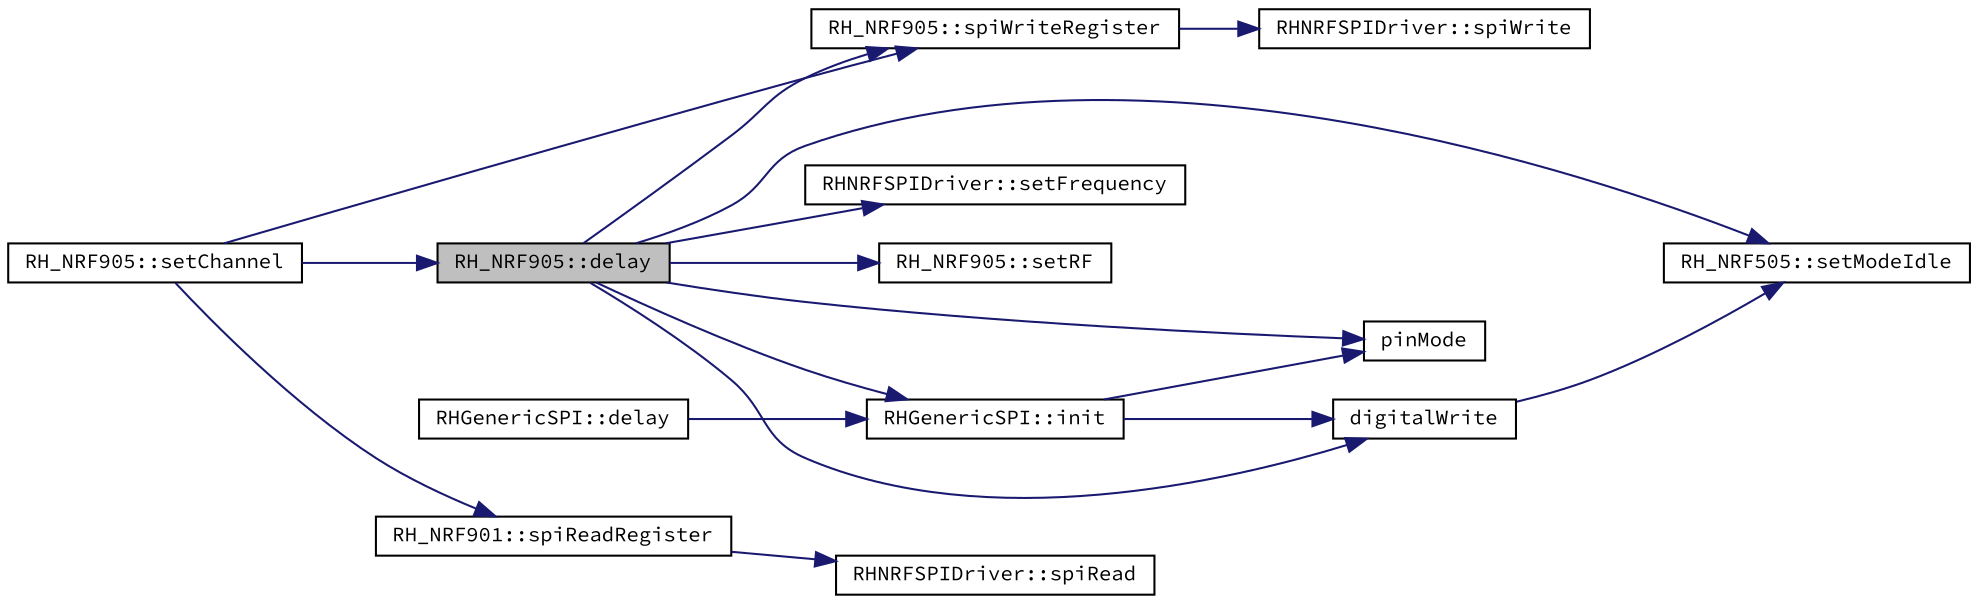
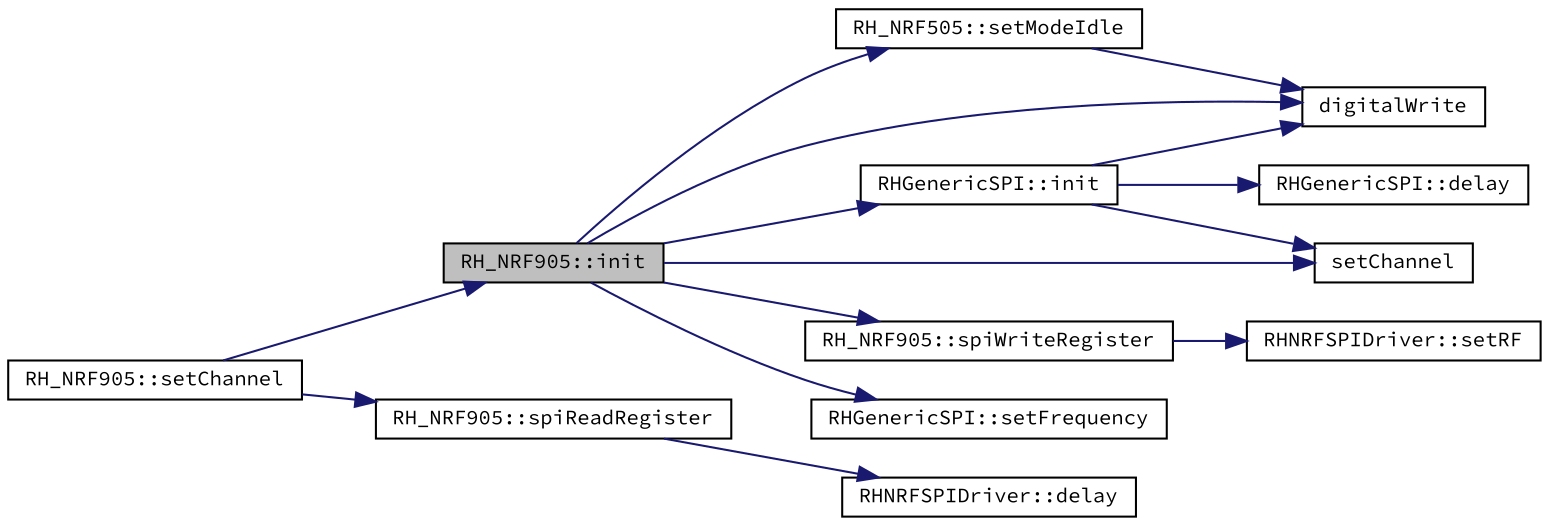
  digraph {
    fontname="Source Code Pro"
    rankdir=LR
    node [color=black fillcolor=white fontname="Source Code Pro" fontsize=10 shape=record style=filled]
    edge [color=midnightblue fontname="Source Code Pro" fontsize=10 labelfontname=Helvetica labelfontsize=10 style=solid]
-   n1 [fillcolor=grey75 fontcolor=black height=0.2 label="RH_NRF905::delay" width=0.4]
+   n1 [fillcolor=grey75 fontcolor=black height=0.2 label="RH_NRF905::init" width=0.4]
    n2 [height=0.2 label=digitalWrite width=0.4]
    n3 [height=0.2 label="RHGenericSPI::init" width=0.4]
-   n4 [height=0.2 label=pinMode width=0.4]
+   n4 [height=0.2 label=setChannel width=0.4]
    n5 [height=0.2 label="RH_NRF905::spiWriteRegister" width=0.4]
-   n6 [height=0.2 label="RHNRFSPIDriver::setFrequency" width=0.4]
+   n6 [height=0.2 label="RHGenericSPI::setFrequency" width=0.4]
    n7 [height=0.2 label="RH_NRF505::setModeIdle" width=0.4]
-   n8 [height=0.2 label="RH_NRF905::setRF" width=0.4]
    n9 [height=0.2 label="RHGenericSPI::delay" width=0.4]
    n10 [height=0.2 label="RH_NRF905::setChannel" width=0.4]
-   n11 [height=0.2 label="RH_NRF901::spiReadRegister" width=0.4]
-   n12 [height=0.2 label="RHNRFSPIDriver::spiWrite" width=0.4]
-   n13 [height=0.2 label="RHNRFSPIDriver::spiRead" width=0.4]
+   n11 [height=0.2 label="RH_NRF905::spiReadRegister" width=0.4]
+   n12 [height=0.2 label="RHNRFSPIDriver::setRF" width=0.4]
+   n13 [height=0.2 label="RHNRFSPIDriver::delay" width=0.4]
    n1 -> n2
    n1 -> n3
    n1 -> n4
    n1 -> n5
    n1 -> n6
    n1 -> n7
-   n1 -> n8
    n3 -> n2
    n3 -> n4
-   n9 -> n3
+   n3 -> n9
    n5 -> n12
-   n2 -> n7
+   n7 -> n2
    n10 -> n1
-   n10 -> n5
    n10 -> n11
    n11 -> n13
  }
